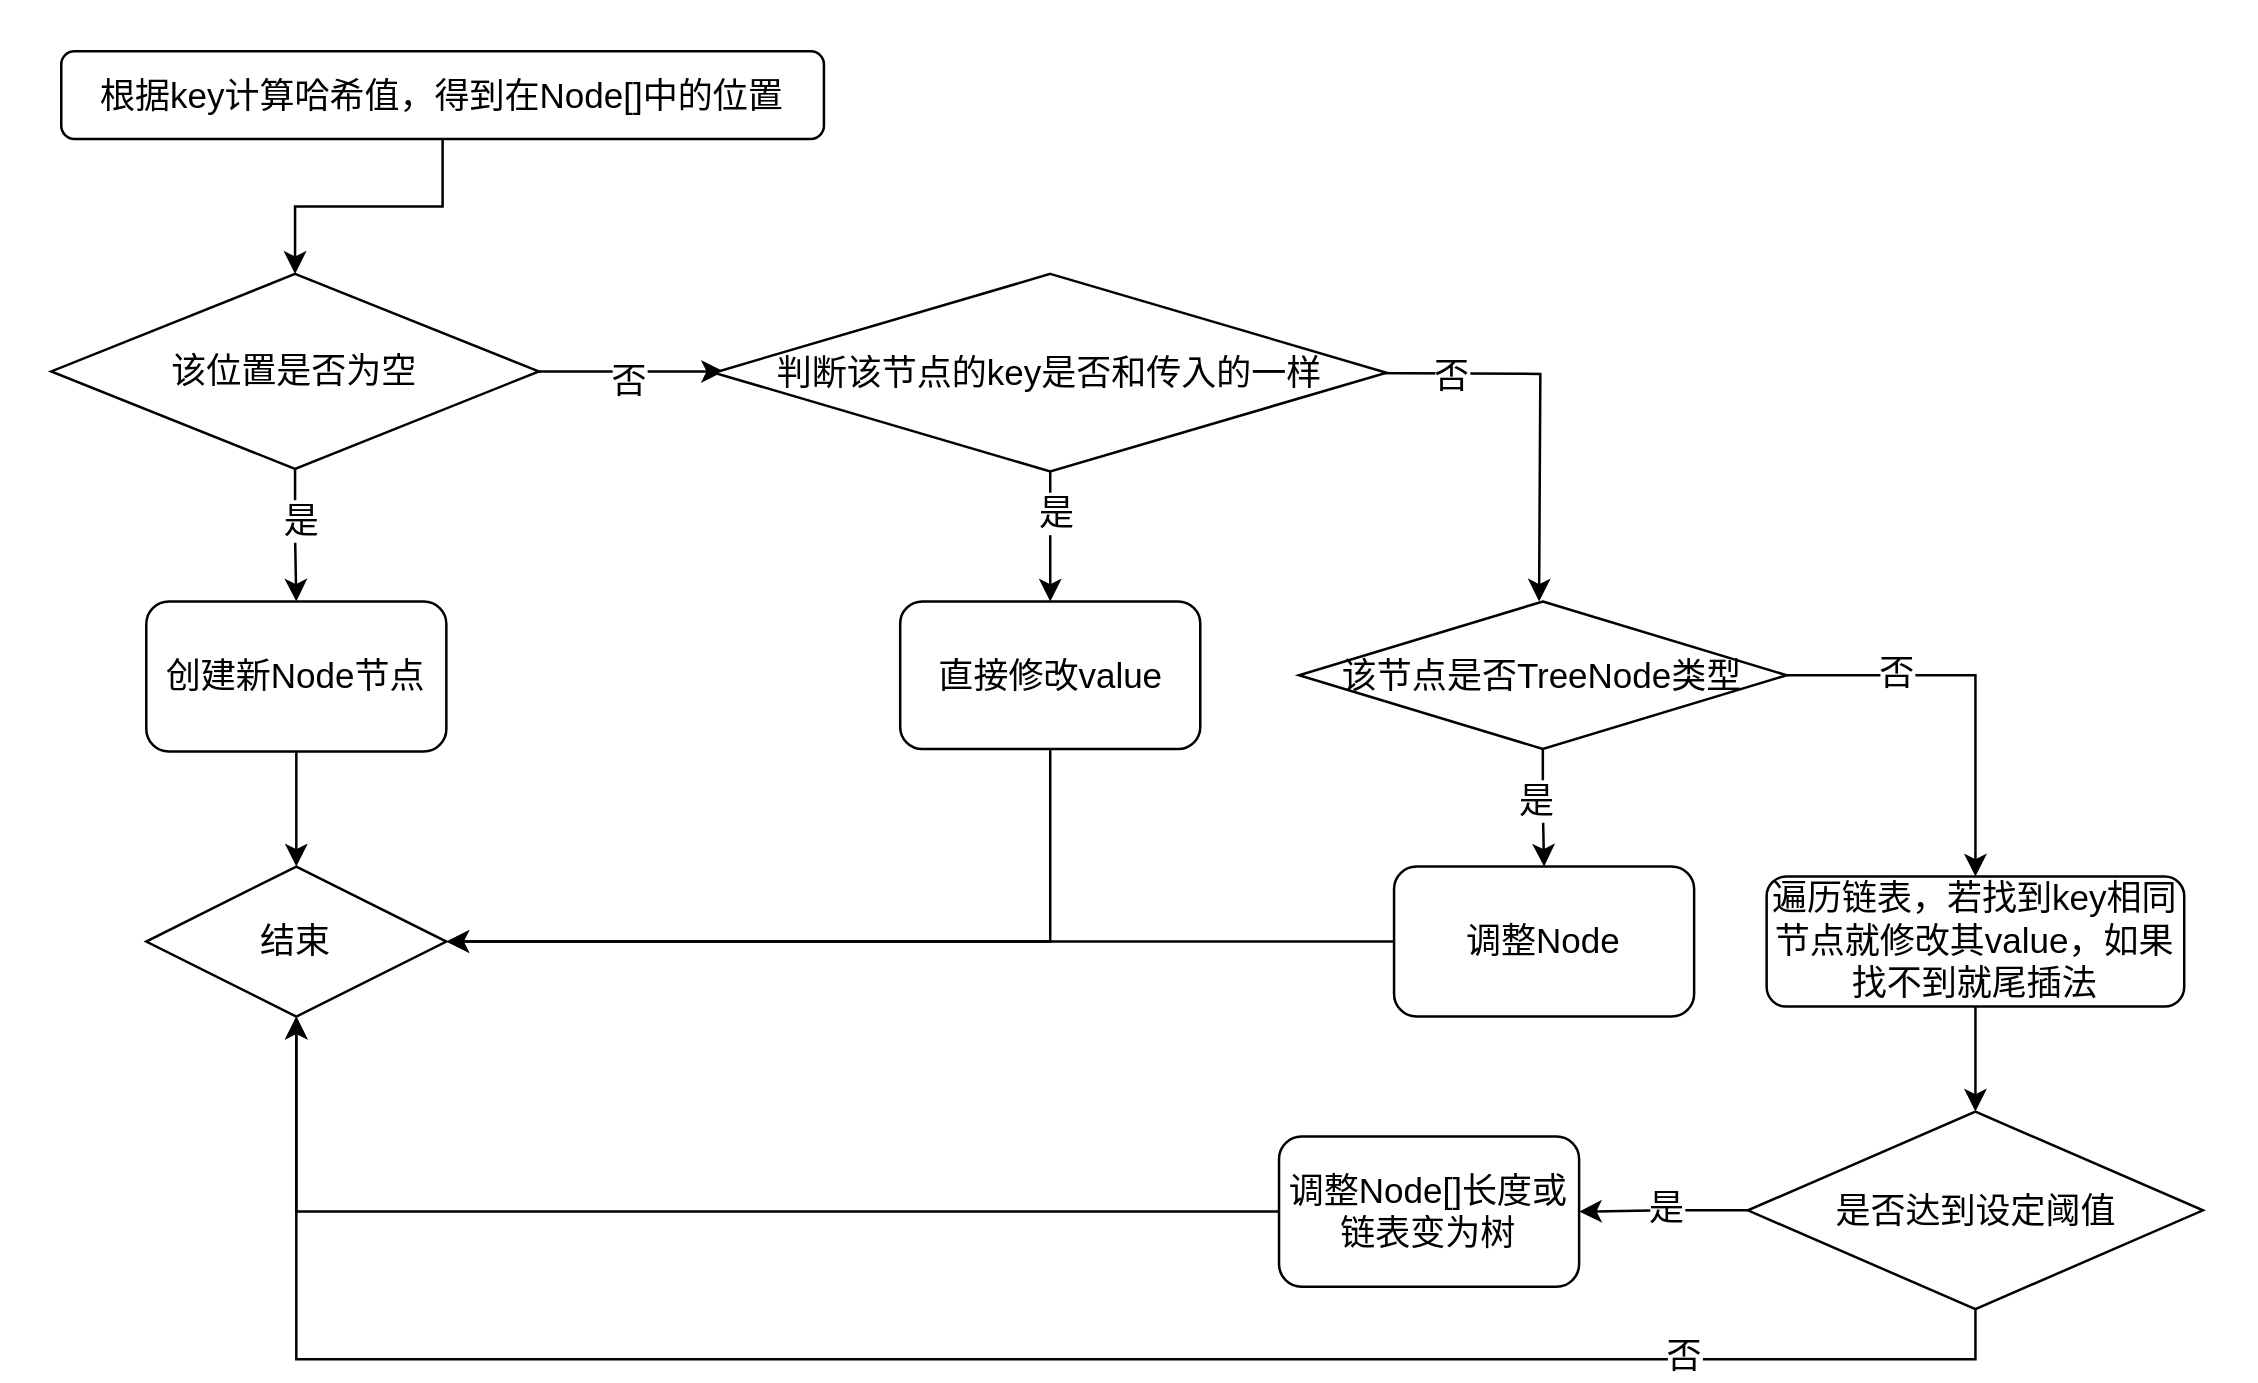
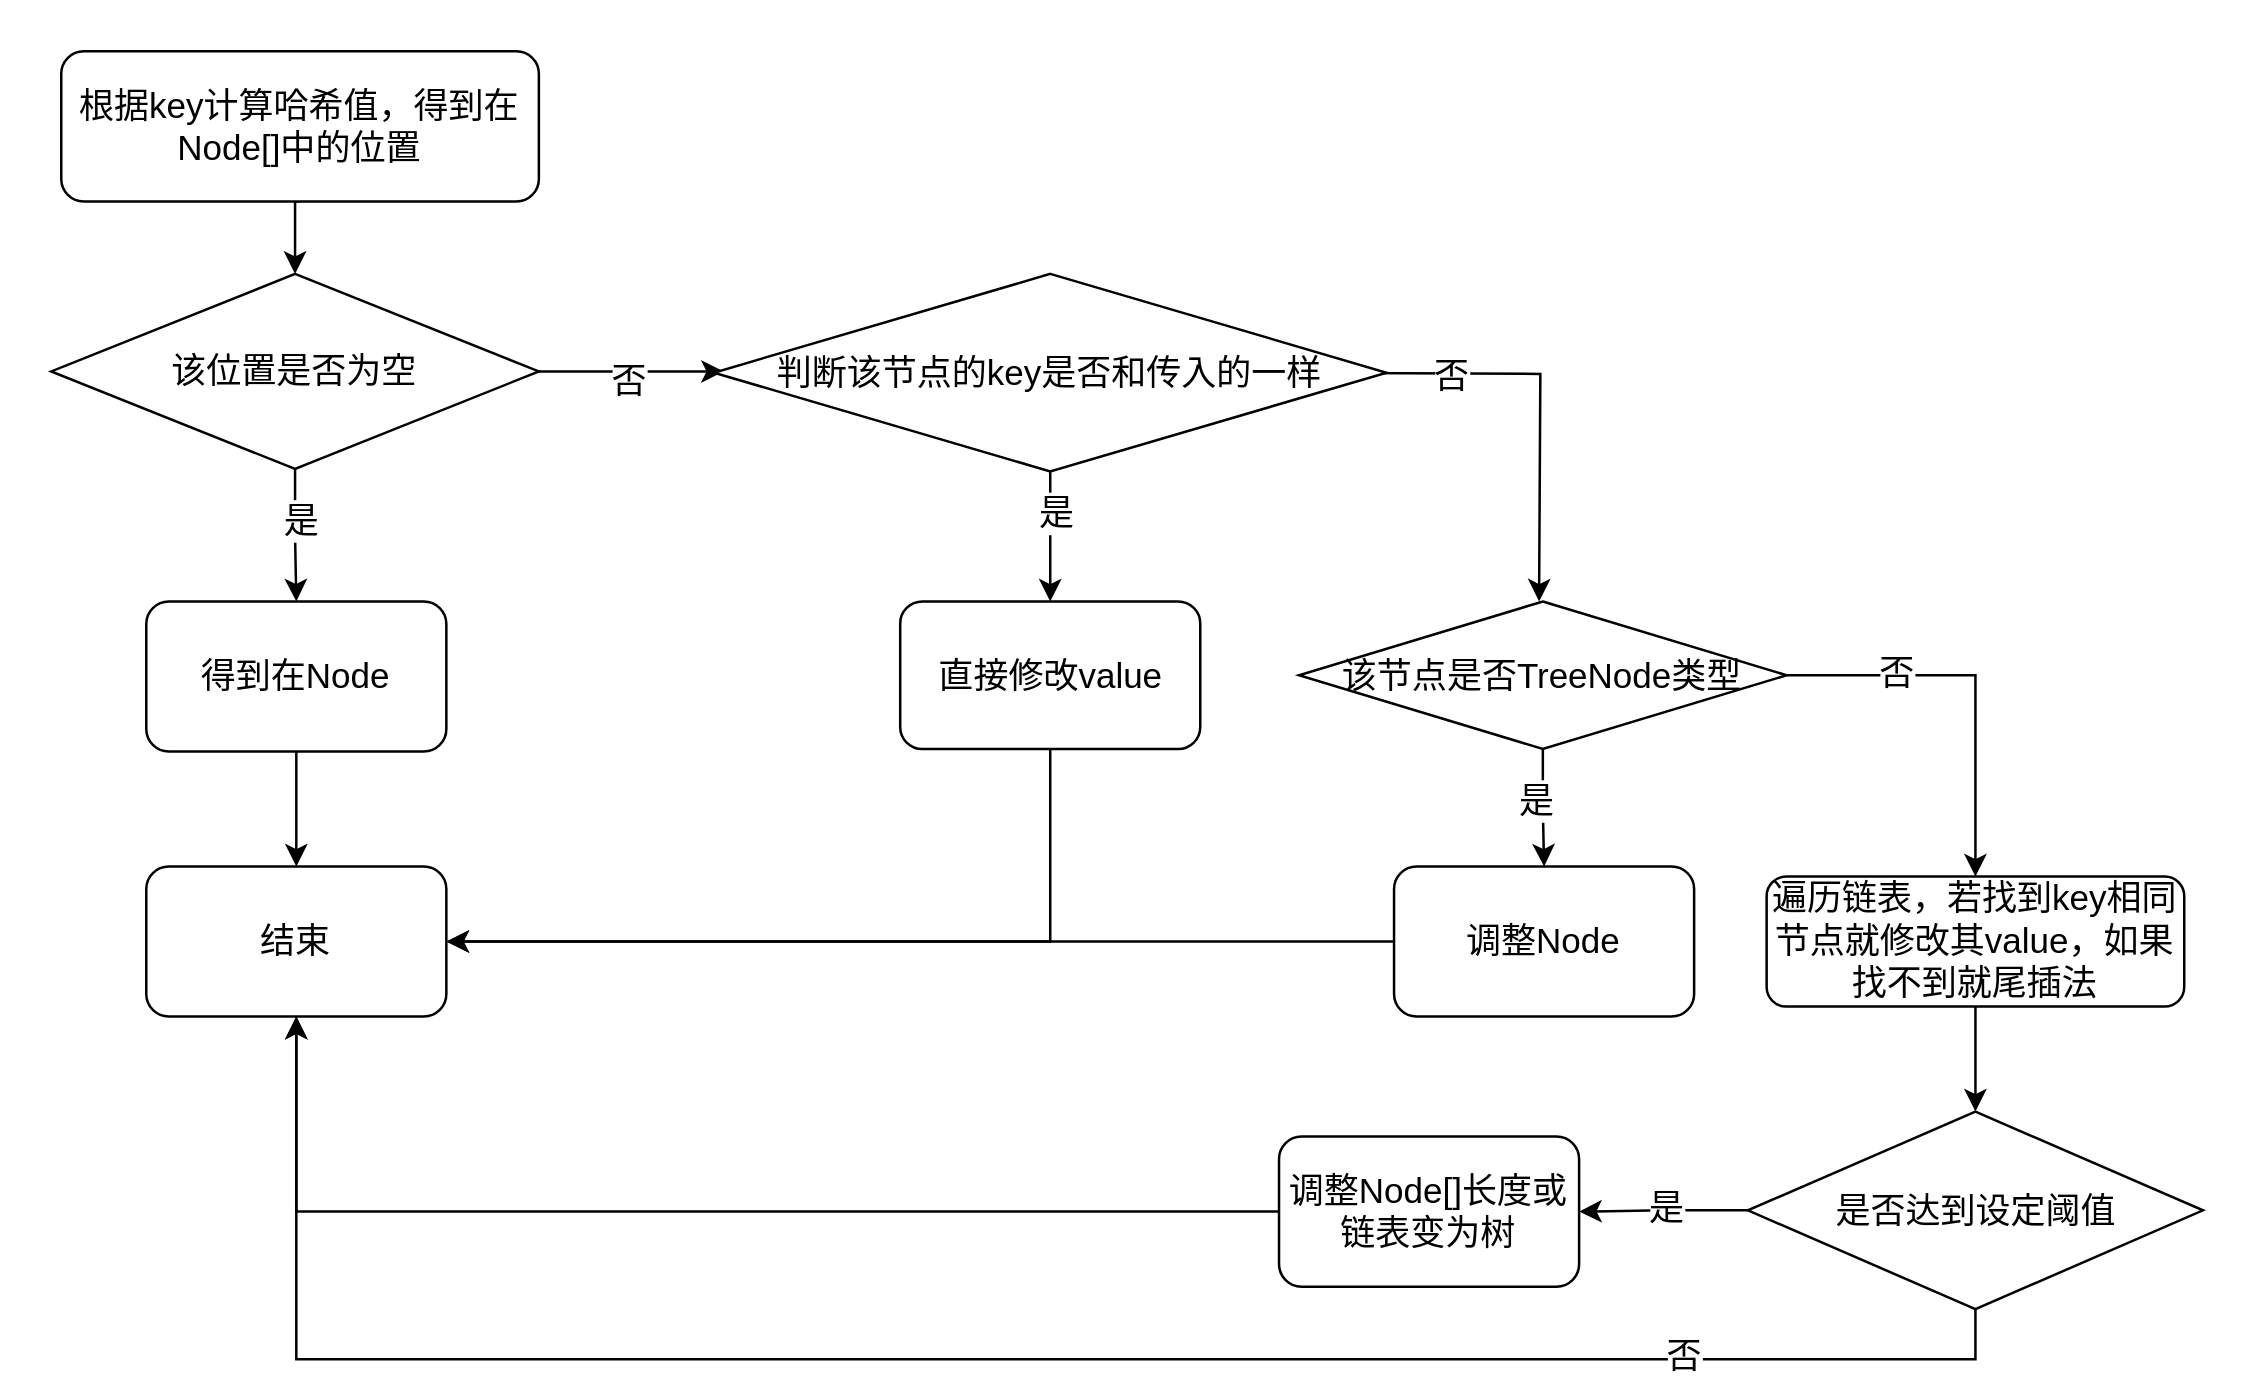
  <mxCell id="0" />
  <mxCell id="1" parent="0" />
  <mxCell id="2" style="edgeStyle=orthogonalEdgeStyle;rounded=0;orthogonalLoop=1;jettySize=auto;html=1;exitX=0.5;exitY=1;exitDx=0;exitDy=0;entryX=0.5;entryY=0;entryDx=0;entryDy=0;" edge="1" parent="1" source="3" target="8"><mxGeometry relative="1" as="geometry" /></mxCell>
- <mxCell id="3" value="&lt;font style=&quot;font-size: 14px;&quot;&gt;根据key计算哈希值，得到在Node[]中的位置&lt;/font&gt;" style="rounded=1;whiteSpace=wrap;html=1;" vertex="1" parent="1"><mxGeometry x="24" y="20" width="305" height="35" as="geometry" /></mxCell>
+ <mxCell id="3" value="&lt;font style=&quot;font-size: 14px;&quot;&gt;根据key计算哈希值，得到在Node[]中的位置&lt;/font&gt;" style="rounded=1;whiteSpace=wrap;html=1;" vertex="1" parent="1"><mxGeometry x="24" y="20" width="191" height="60" as="geometry" /></mxCell>
  <mxCell id="4" style="edgeStyle=orthogonalEdgeStyle;rounded=0;orthogonalLoop=1;jettySize=auto;html=1;exitX=0.5;exitY=1;exitDx=0;exitDy=0;entryX=0.5;entryY=0;entryDx=0;entryDy=0;" edge="1" parent="1" source="8" target="10"><mxGeometry relative="1" as="geometry" /></mxCell>
  <mxCell id="5" value="是" style="edgeLabel;html=1;align=center;verticalAlign=middle;resizable=0;points=[];fontSize=14;" vertex="1" connectable="0" parent="4"><mxGeometry x="-0.236" y="2" relative="1" as="geometry"><mxPoint as="offset" /></mxGeometry></mxCell>
  <mxCell id="6" style="edgeStyle=orthogonalEdgeStyle;rounded=0;orthogonalLoop=1;jettySize=auto;html=1;exitX=1;exitY=0.5;exitDx=0;exitDy=0;entryX=0;entryY=0.5;entryDx=0;entryDy=0;" edge="1" parent="1" source="8"><mxGeometry relative="1" as="geometry"><mxPoint x="289" y="148" as="targetPoint" /></mxGeometry></mxCell>
  <mxCell id="7" value="否" style="edgeLabel;html=1;align=center;verticalAlign=middle;resizable=0;points=[];fontSize=14;" vertex="1" connectable="0" parent="6"><mxGeometry x="-0.054" y="-3" relative="1" as="geometry"><mxPoint as="offset" /></mxGeometry></mxCell>
  <mxCell id="8" value="&lt;font style=&quot;font-size: 14px;&quot;&gt;该位置是否为空&lt;/font&gt;" style="rhombus;whiteSpace=wrap;html=1;" vertex="1" parent="1"><mxGeometry x="20" y="109" width="195" height="78" as="geometry" /></mxCell>
  <mxCell id="9" style="edgeStyle=orthogonalEdgeStyle;rounded=0;orthogonalLoop=1;jettySize=auto;html=1;exitX=0.5;exitY=1;exitDx=0;exitDy=0;entryX=0.5;entryY=0;entryDx=0;entryDy=0;" edge="1" parent="1" source="10" target="11"><mxGeometry relative="1" as="geometry" /></mxCell>
- <mxCell id="10" value="&lt;font style=&quot;font-size: 14px;&quot;&gt;创建新Node节点&lt;/font&gt;" style="rounded=1;whiteSpace=wrap;html=1;" vertex="1" parent="1"><mxGeometry x="58" y="240" width="120" height="60" as="geometry" /></mxCell>
- <mxCell id="11" value="&lt;font style=&quot;font-size: 14px;&quot;&gt;结束&lt;/font&gt;" style="rhombus;whiteSpace=wrap;html=1;" vertex="1" parent="1"><mxGeometry x="58" y="346" width="120" height="60" as="geometry" /></mxCell>
+ <mxCell id="10" value="&lt;font style=&quot;font-size: 14px;&quot;&gt;得到在Node&lt;/font&gt;" style="rounded=1;whiteSpace=wrap;html=1;" vertex="1" parent="1"><mxGeometry x="58" y="240" width="120" height="60" as="geometry" /></mxCell>
+ <mxCell id="11" value="&lt;font style=&quot;font-size: 14px;&quot;&gt;结束&lt;/font&gt;" style="rounded=1;whiteSpace=wrap;html=1;" vertex="1" parent="1"><mxGeometry x="58" y="346" width="120" height="60" as="geometry" /></mxCell>
  <mxCell id="12" style="edgeStyle=orthogonalEdgeStyle;rounded=0;orthogonalLoop=1;jettySize=auto;html=1;exitX=0.5;exitY=1;exitDx=0;exitDy=0;entryX=0.5;entryY=0;entryDx=0;entryDy=0;" edge="1" parent="1" source="16" target="18"><mxGeometry relative="1" as="geometry" /></mxCell>
  <mxCell id="13" value="是" style="edgeLabel;html=1;align=center;verticalAlign=middle;resizable=0;points=[];fontSize=14;" vertex="1" connectable="0" parent="12"><mxGeometry x="-0.395" y="2" relative="1" as="geometry"><mxPoint as="offset" /></mxGeometry></mxCell>
  <mxCell id="14" style="edgeStyle=orthogonalEdgeStyle;rounded=0;orthogonalLoop=1;jettySize=auto;html=1;exitX=1;exitY=0.5;exitDx=0;exitDy=0;entryX=0.5;entryY=0;entryDx=0;entryDy=0;" edge="1" parent="1"><mxGeometry relative="1" as="geometry"><mxPoint x="512" y="148.5" as="sourcePoint" /><mxPoint x="615" y="240" as="targetPoint" /></mxGeometry></mxCell>
  <mxCell id="15" value="否" style="edgeLabel;html=1;align=center;verticalAlign=middle;resizable=0;points=[];fontSize=14;" vertex="1" connectable="0" parent="14"><mxGeometry x="-0.301" relative="1" as="geometry"><mxPoint y="1" as="offset" /></mxGeometry></mxCell>
  <mxCell id="16" value="&lt;font style=&quot;font-size: 14px;&quot;&gt;判断该节点的key是否和传入的一样&lt;/font&gt;" style="rhombus;whiteSpace=wrap;html=1;" vertex="1" parent="1"><mxGeometry x="285" y="109" width="269" height="79" as="geometry" /></mxCell>
  <mxCell id="17" style="edgeStyle=orthogonalEdgeStyle;rounded=0;orthogonalLoop=1;jettySize=auto;html=1;exitX=0.5;exitY=1;exitDx=0;exitDy=0;entryX=1;entryY=0.5;entryDx=0;entryDy=0;" edge="1" parent="1" source="18" target="11"><mxGeometry relative="1" as="geometry" /></mxCell>
  <mxCell id="18" value="&lt;font style=&quot;font-size: 14px;&quot;&gt;直接修改value&lt;/font&gt;" style="rounded=1;whiteSpace=wrap;html=1;" vertex="1" parent="1"><mxGeometry x="359.5" y="240" width="120" height="59" as="geometry" /></mxCell>
  <mxCell id="19" style="edgeStyle=orthogonalEdgeStyle;rounded=0;orthogonalLoop=1;jettySize=auto;html=1;exitX=0.5;exitY=1;exitDx=0;exitDy=0;entryX=0.5;entryY=0;entryDx=0;entryDy=0;fontSize=14;" edge="1" parent="1" source="23" target="25"><mxGeometry relative="1" as="geometry" /></mxCell>
  <mxCell id="20" value="是" style="edgeLabel;html=1;align=center;verticalAlign=middle;resizable=0;points=[];fontSize=14;" vertex="1" connectable="0" parent="19"><mxGeometry x="-0.158" y="-3" relative="1" as="geometry"><mxPoint as="offset" /></mxGeometry></mxCell>
  <mxCell id="21" style="edgeStyle=orthogonalEdgeStyle;rounded=0;orthogonalLoop=1;jettySize=auto;html=1;exitX=1;exitY=0.5;exitDx=0;exitDy=0;entryX=0.5;entryY=0;entryDx=0;entryDy=0;" edge="1" parent="1" source="23" target="27"><mxGeometry relative="1" as="geometry" /></mxCell>
  <mxCell id="22" value="否" style="edgeLabel;html=1;align=center;verticalAlign=middle;resizable=0;points=[];fontSize=14;" vertex="1" connectable="0" parent="21"><mxGeometry x="-0.45" y="2" relative="1" as="geometry"><mxPoint y="1" as="offset" /></mxGeometry></mxCell>
  <mxCell id="23" value="&lt;font style=&quot;font-size: 14px;&quot;&gt;该节点是否TreeNode类型&lt;/font&gt;" style="rhombus;whiteSpace=wrap;html=1;" vertex="1" parent="1"><mxGeometry x="519" y="240" width="195" height="59" as="geometry" /></mxCell>
  <mxCell id="24" style="edgeStyle=orthogonalEdgeStyle;rounded=0;orthogonalLoop=1;jettySize=auto;html=1;exitX=0;exitY=0.5;exitDx=0;exitDy=0;entryX=1;entryY=0.5;entryDx=0;entryDy=0;" edge="1" parent="1" source="25" target="11"><mxGeometry relative="1" as="geometry" /></mxCell>
  <mxCell id="25" value="&lt;font style=&quot;font-size: 14px;&quot;&gt;调整Node&lt;/font&gt;" style="rounded=1;whiteSpace=wrap;html=1;" vertex="1" parent="1"><mxGeometry x="557" y="346" width="120" height="60" as="geometry" /></mxCell>
  <mxCell id="26" style="edgeStyle=orthogonalEdgeStyle;rounded=0;orthogonalLoop=1;jettySize=auto;html=1;exitX=0.5;exitY=1;exitDx=0;exitDy=0;entryX=0.5;entryY=0;entryDx=0;entryDy=0;" edge="1" parent="1" source="27" target="32"><mxGeometry relative="1" as="geometry" /></mxCell>
  <mxCell id="27" value="&lt;font style=&quot;font-size: 14px;&quot;&gt;遍历链表，若找到key相同节点就修改其value，如果找不到就尾插法&lt;/font&gt;" style="rounded=1;whiteSpace=wrap;html=1;" vertex="1" parent="1"><mxGeometry x="706" y="350" width="167" height="52" as="geometry" /></mxCell>
  <mxCell id="28" style="edgeStyle=orthogonalEdgeStyle;rounded=0;orthogonalLoop=1;jettySize=auto;html=1;exitX=0;exitY=0.5;exitDx=0;exitDy=0;entryX=1;entryY=0.5;entryDx=0;entryDy=0;" edge="1" parent="1" source="32" target="34"><mxGeometry relative="1" as="geometry" /></mxCell>
  <mxCell id="29" value="是" style="edgeLabel;html=1;align=center;verticalAlign=middle;resizable=0;points=[];fontSize=14;" vertex="1" connectable="0" parent="28"><mxGeometry x="-0.01" y="-1" relative="1" as="geometry"><mxPoint y="-1" as="offset" /></mxGeometry></mxCell>
  <mxCell id="30" style="edgeStyle=orthogonalEdgeStyle;rounded=0;orthogonalLoop=1;jettySize=auto;html=1;exitX=0.5;exitY=1;exitDx=0;exitDy=0;entryX=0.5;entryY=1;entryDx=0;entryDy=0;" edge="1" parent="1" source="32" target="11"><mxGeometry relative="1" as="geometry" /></mxCell>
  <mxCell id="31" value="&lt;font style=&quot;font-size: 14px;&quot;&gt;否&lt;/font&gt;" style="edgeLabel;html=1;align=center;verticalAlign=middle;resizable=0;points=[];" vertex="1" connectable="0" parent="30"><mxGeometry x="-0.701" y="2" relative="1" as="geometry"><mxPoint x="-13" y="-4" as="offset" /></mxGeometry></mxCell>
  <mxCell id="32" value="&lt;font style=&quot;font-size: 14px;&quot;&gt;是否达到设定阈值&lt;/font&gt;" style="rhombus;whiteSpace=wrap;html=1;" vertex="1" parent="1"><mxGeometry x="698.5" y="444" width="182" height="79" as="geometry" /></mxCell>
  <mxCell id="33" style="edgeStyle=orthogonalEdgeStyle;rounded=0;orthogonalLoop=1;jettySize=auto;html=1;exitX=0;exitY=0.5;exitDx=0;exitDy=0;entryX=0.5;entryY=1;entryDx=0;entryDy=0;" edge="1" parent="1" source="34" target="11"><mxGeometry relative="1" as="geometry" /></mxCell>
  <mxCell id="34" value="&lt;font style=&quot;font-size: 14px;&quot;&gt;调整Node[]长度或链表变为树&lt;/font&gt;" style="rounded=1;whiteSpace=wrap;html=1;" vertex="1" parent="1"><mxGeometry x="511" y="454" width="120" height="60" as="geometry" /></mxCell>
